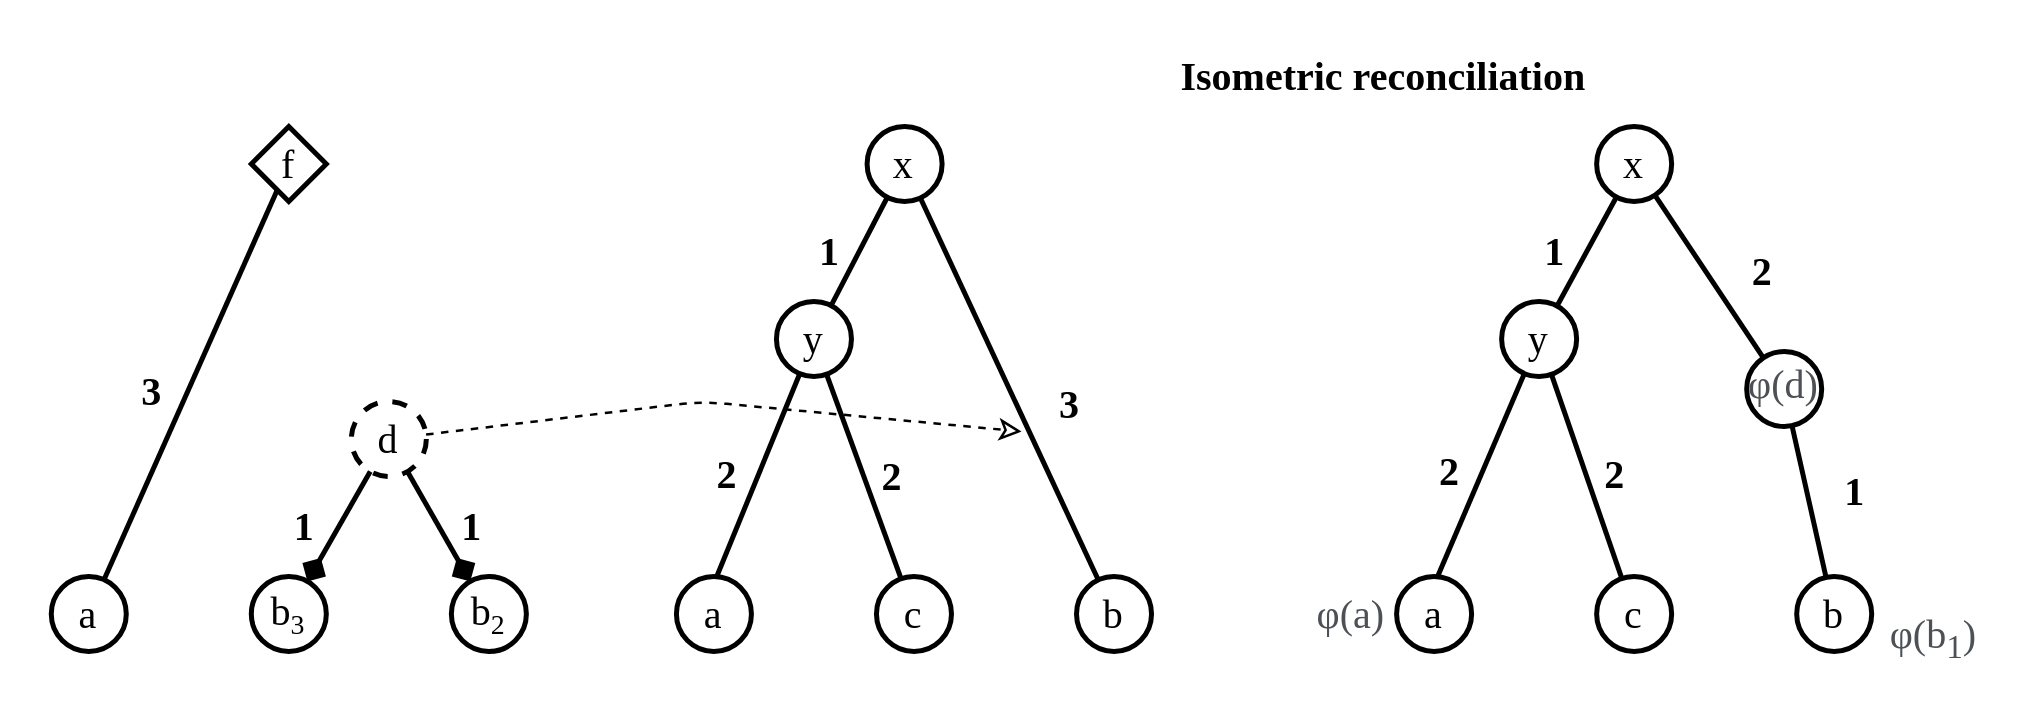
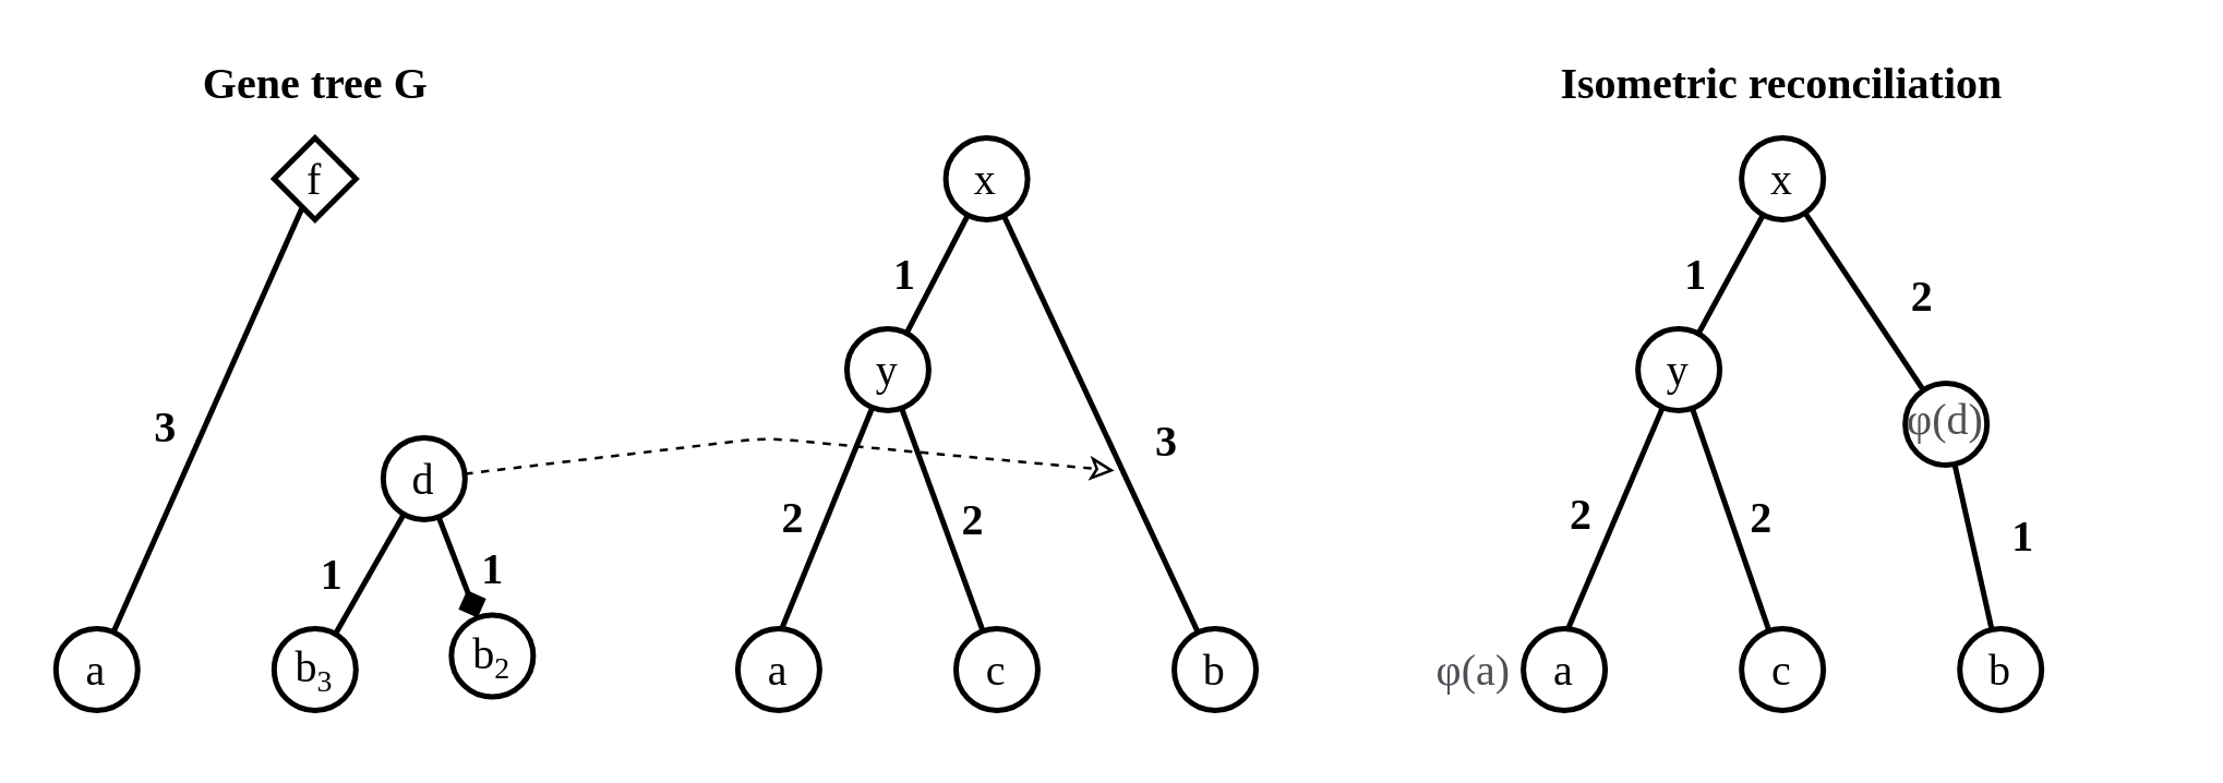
  <mxCell id="0" />
  <mxCell id="1" parent="0" />
  <mxCell id="2" value="1" style="endArrow=none;html=1;strokeWidth=2;fontSize=16;fontFamily=Times New Roman;fontStyle=1" edge="1" parent="1" source="15" target="18"><mxGeometry x="0.246" y="-11" width="50" height="50" relative="1" as="geometry"><mxPoint x="350.617" y="79.345" as="sourcePoint" /><mxPoint x="330" y="140" as="targetPoint" /><mxPoint as="offset" /></mxGeometry></mxCell>
  <mxCell id="3" value="3" style="endArrow=none;html=1;strokeWidth=2;fontSize=16;fontFamily=Times New Roman;fontStyle=1" edge="1" parent="1" source="8" target="4"><mxGeometry x="0.097" y="-13" width="50" height="50" relative="1" as="geometry"><mxPoint x="90" y="60" as="sourcePoint" /><mxPoint x="30" y="235.65" as="targetPoint" /><mxPoint as="offset" /></mxGeometry></mxCell>
  <mxCell id="4" value="&lt;font&gt;a&lt;/font&gt;" style="ellipse;whiteSpace=wrap;html=1;aspect=fixed;strokeWidth=2;fontSize=16;fontFamily=Times New Roman;" parent="1" vertex="1"><mxGeometry x="20" y="230" width="30" height="30" as="geometry" /></mxCell>
  <mxCell id="5" value="&lt;p class=&quot;MsoNormal&quot;&gt;&lt;span style=&quot;&quot;&gt;b&lt;span style=&quot;font-size: 13.333px&quot;&gt;&lt;sub&gt;3&lt;/sub&gt;&lt;/span&gt;&lt;/span&gt;&lt;/p&gt;" style="ellipse;whiteSpace=wrap;html=1;aspect=fixed;strokeWidth=2;fontSize=16;fontFamily=Times New Roman;" parent="1" vertex="1"><mxGeometry x="100" y="230" width="30" height="30" as="geometry" /></mxCell>
- <mxCell id="6" value="&lt;p class=&quot;MsoNormal&quot;&gt;&lt;span style=&quot;&quot;&gt;b&lt;span style=&quot;font-size: 13.333px&quot;&gt;&lt;sub&gt;2&lt;/sub&gt;&lt;/span&gt;&lt;/span&gt;&lt;/p&gt;" style="ellipse;whiteSpace=wrap;html=1;aspect=fixed;strokeWidth=2;fontSize=16;fontFamily=Times New Roman;" parent="1" vertex="1"><mxGeometry x="180" y="230" width="30" height="30" as="geometry" /></mxCell>
- <mxCell id="7" value="&lt;font style=&quot;font-size: 16px;&quot;&gt;d&lt;/font&gt;" style="ellipse;whiteSpace=wrap;html=1;aspect=fixed;strokeWidth=2;fontSize=16;fontFamily=Times New Roman;dashed=1;" parent="1" vertex="1"><mxGeometry x="140" y="160" width="30" height="30" as="geometry" /></mxCell>
+ <mxCell id="6" value="&lt;p class=&quot;MsoNormal&quot;&gt;&lt;span style=&quot;&quot;&gt;b&lt;span style=&quot;font-size: 13.333px&quot;&gt;&lt;sub&gt;2&lt;/sub&gt;&lt;/span&gt;&lt;/span&gt;&lt;/p&gt;" style="ellipse;whiteSpace=wrap;html=1;aspect=fixed;strokeWidth=2;fontSize=16;fontFamily=Times New Roman;" parent="1" vertex="1"><mxGeometry x="165" y="225" width="30" height="30" as="geometry" /></mxCell>
+ <mxCell id="7" value="&lt;font style=&quot;font-size: 16px;&quot;&gt;d&lt;/font&gt;" style="ellipse;whiteSpace=wrap;html=1;aspect=fixed;strokeWidth=2;fontSize=16;fontFamily=Times New Roman;" parent="1" vertex="1"><mxGeometry x="140" y="160" width="30" height="30" as="geometry" /></mxCell>
  <mxCell id="8" value="&lt;font style=&quot;font-size: 16px&quot;&gt;f&lt;/font&gt;" style="rhombus;whiteSpace=wrap;html=1;aspect=fixed;strokeWidth=2;fontSize=16;fontFamily=Times New Roman;" parent="1" vertex="1"><mxGeometry x="100" y="50" width="30" height="30" as="geometry" /></mxCell>
  <mxCell id="9" value="1" style="endArrow=diamond;html=1;strokeWidth=2;fontSize=16;fontFamily=Times New Roman;fontStyle=1;" parent="1" source="7" target="6" edge="1"><mxGeometry x="0.246" y="11" width="50" height="50" relative="1" as="geometry"><mxPoint x="80" y="310" as="sourcePoint" /><mxPoint x="130" y="260" as="targetPoint" /><mxPoint as="offset" /></mxGeometry></mxCell>
- <mxCell id="10" value="" style="endArrow=diamond;html=1;strokeWidth=2;fontSize=16;fontFamily=Times New Roman;" parent="1" source="7" target="5" edge="1"><mxGeometry width="50" height="50" relative="1" as="geometry"><mxPoint x="151.708" y="158.416" as="sourcePoint" /><mxPoint x="178.292" y="211.584" as="targetPoint" /></mxGeometry></mxCell>
+ <mxCell id="10" value="" style="endArrow=none;html=1;strokeWidth=2;fontSize=16;fontFamily=Times New Roman;" parent="1" source="7" target="5" edge="1"><mxGeometry width="50" height="50" relative="1" as="geometry"><mxPoint x="151.708" y="158.416" as="sourcePoint" /><mxPoint x="178.292" y="211.584" as="targetPoint" /></mxGeometry></mxCell>
  <mxCell id="11" value="&lt;font&gt;&lt;b&gt;1&lt;/b&gt;&lt;/font&gt;" style="edgeLabel;html=1;align=center;verticalAlign=middle;resizable=0;points=[];fontSize=16;fontFamily=Times New Roman;" vertex="1" connectable="0" parent="10"><mxGeometry x="-0.382" y="-3" relative="1" as="geometry"><mxPoint x="-17.01" y="9.57" as="offset" /></mxGeometry></mxCell>
  <mxCell id="12" value="2" style="endArrow=none;html=1;strokeWidth=2;entryX=0.333;entryY=0.5;entryDx=0;entryDy=0;entryPerimeter=0;fontSize=16;fontFamily=Times New Roman;fontStyle=1" edge="1" parent="1" source="18" target="13"><mxGeometry x="-0.074" y="-12" width="50" height="50" relative="1" as="geometry"><mxPoint x="485" y="55" as="sourcePoint" /><mxPoint x="578.292" y="221.584" as="targetPoint" /><mxPoint as="offset" /></mxGeometry></mxCell>
  <mxCell id="13" value="&lt;font style=&quot;font-size: 16px;&quot;&gt;a&lt;/font&gt;" style="ellipse;whiteSpace=wrap;html=1;aspect=fixed;strokeWidth=2;fontSize=16;fontFamily=Times New Roman;" vertex="1" parent="1"><mxGeometry x="270" y="230" width="30" height="30" as="geometry" /></mxCell>
  <mxCell id="14" value="&lt;font style=&quot;font-size: 16px&quot;&gt;b&lt;/font&gt;" style="ellipse;whiteSpace=wrap;html=1;aspect=fixed;strokeWidth=2;fontSize=16;fontFamily=Times New Roman;" vertex="1" parent="1"><mxGeometry x="430" y="230" width="30" height="30" as="geometry" /></mxCell>
  <mxCell id="15" value="&lt;font style=&quot;font-size: 16px&quot;&gt;x&lt;/font&gt;" style="ellipse;whiteSpace=wrap;html=1;aspect=fixed;strokeWidth=2;fontSize=16;fontFamily=Times New Roman;" vertex="1" parent="1"><mxGeometry x="346.25" y="50" width="30" height="30" as="geometry" /></mxCell>
  <mxCell id="16" value="" style="endArrow=none;html=1;strokeWidth=2;fontSize=16;fontFamily=Times New Roman;" edge="1" parent="1" source="15" target="14"><mxGeometry width="50" height="50" relative="1" as="geometry"><mxPoint x="561.708" y="178.416" as="sourcePoint" /><mxPoint x="588.292" y="231.584" as="targetPoint" /></mxGeometry></mxCell>
  <mxCell id="17" value="&lt;b&gt;3&lt;br&gt;&lt;/b&gt;" style="edgeLabel;html=1;align=center;verticalAlign=middle;resizable=0;points=[];fontSize=16;fontFamily=Times New Roman;" vertex="1" connectable="0" parent="16"><mxGeometry x="0.216" y="-3" relative="1" as="geometry"><mxPoint x="18.48" y="-11.8" as="offset" /></mxGeometry></mxCell>
  <mxCell id="18" value="&lt;font style=&quot;font-size: 16px&quot;&gt;y&lt;/font&gt;" style="ellipse;whiteSpace=wrap;html=1;aspect=fixed;strokeWidth=2;fontSize=16;fontFamily=Times New Roman;" vertex="1" parent="1"><mxGeometry x="310" y="120" width="30" height="30" as="geometry" /></mxCell>
  <mxCell id="19" value="&lt;font style=&quot;font-size: 16px&quot;&gt;c&lt;/font&gt;" style="ellipse;whiteSpace=wrap;html=1;aspect=fixed;strokeWidth=2;fontSize=16;fontFamily=Times New Roman;" vertex="1" parent="1"><mxGeometry x="350" y="230" width="30" height="30" as="geometry" /></mxCell>
  <mxCell id="20" value="2" style="endArrow=none;html=1;strokeWidth=2;fontSize=16;fontFamily=Times New Roman;fontStyle=1" edge="1" parent="1" source="18" target="19"><mxGeometry x="0.069" y="11" width="50" height="50" relative="1" as="geometry"><mxPoint x="320.452" y="159.294" as="sourcePoint" /><mxPoint x="289.99" y="255" as="targetPoint" /><mxPoint as="offset" /></mxGeometry></mxCell>
  <mxCell id="21" value="" style="endArrow=classic;html=1;dashed=1;fontFamily=Times New Roman;fontSize=16;endFill=0;" edge="1" parent="1" source="7"><mxGeometry width="50" height="50" relative="1" as="geometry"><mxPoint x="290" y="190" as="sourcePoint" /><mxPoint x="408" y="172" as="targetPoint" /><Array as="points"><mxPoint x="280" y="160" /></Array></mxGeometry></mxCell>
  <mxCell id="22" value="1" style="endArrow=none;html=1;strokeWidth=2;fontSize=16;fontFamily=Times New Roman;fontStyle=1" edge="1" parent="1" source="26" target="29"><mxGeometry x="0.246" y="-11" width="50" height="50" relative="1" as="geometry"><mxPoint x="623.617" y="79.345" as="sourcePoint" /><mxPoint x="603" y="140" as="targetPoint" /><mxPoint as="offset" /></mxGeometry></mxCell>
  <mxCell id="23" value="2" style="endArrow=none;html=1;strokeWidth=2;entryX=0.333;entryY=0.5;entryDx=0;entryDy=0;entryPerimeter=0;fontSize=16;fontFamily=Times New Roman;fontStyle=1" edge="1" parent="1" source="29" target="24"><mxGeometry x="-0.074" y="-12" width="50" height="50" relative="1" as="geometry"><mxPoint x="758" y="55" as="sourcePoint" /><mxPoint x="851.292" y="221.584" as="targetPoint" /><mxPoint as="offset" /></mxGeometry></mxCell>
  <mxCell id="24" value="&lt;font style=&quot;font-size: 16px;&quot;&gt;a&lt;/font&gt;" style="ellipse;whiteSpace=wrap;html=1;aspect=fixed;strokeWidth=2;fontSize=16;fontFamily=Times New Roman;" vertex="1" parent="1"><mxGeometry x="558" y="230" width="30" height="30" as="geometry" /></mxCell>
  <mxCell id="25" value="&lt;font style=&quot;font-size: 16px&quot;&gt;b&lt;/font&gt;" style="ellipse;whiteSpace=wrap;html=1;aspect=fixed;strokeWidth=2;fontSize=16;fontFamily=Times New Roman;" vertex="1" parent="1"><mxGeometry x="718" y="230" width="30" height="30" as="geometry" /></mxCell>
  <mxCell id="26" value="&lt;font style=&quot;font-size: 16px&quot;&gt;x&lt;/font&gt;" style="ellipse;whiteSpace=wrap;html=1;aspect=fixed;strokeWidth=2;fontSize=16;fontFamily=Times New Roman;" vertex="1" parent="1"><mxGeometry x="638" y="50" width="30" height="30" as="geometry" /></mxCell>
  <mxCell id="27" value="" style="endArrow=none;html=1;strokeWidth=2;fontSize=16;fontFamily=Times New Roman;" edge="1" parent="1" source="32" target="25"><mxGeometry width="50" height="50" relative="1" as="geometry"><mxPoint x="834.708" y="178.416" as="sourcePoint" /><mxPoint x="861.292" y="231.584" as="targetPoint" /></mxGeometry></mxCell>
  <mxCell id="28" value="&lt;b&gt;1&lt;br&gt;&lt;/b&gt;" style="edgeLabel;html=1;align=center;verticalAlign=middle;resizable=0;points=[];fontSize=16;fontFamily=Times New Roman;" vertex="1" connectable="0" parent="27"><mxGeometry x="0.216" y="-3" relative="1" as="geometry"><mxPoint x="18.48" y="-11.8" as="offset" /></mxGeometry></mxCell>
  <mxCell id="29" value="&lt;font style=&quot;font-size: 16px&quot;&gt;y&lt;/font&gt;" style="ellipse;whiteSpace=wrap;html=1;aspect=fixed;strokeWidth=2;fontSize=16;fontFamily=Times New Roman;" vertex="1" parent="1"><mxGeometry x="600" y="120" width="30" height="30" as="geometry" /></mxCell>
  <mxCell id="30" value="&lt;font style=&quot;font-size: 16px&quot;&gt;c&lt;/font&gt;" style="ellipse;whiteSpace=wrap;html=1;aspect=fixed;strokeWidth=2;fontSize=16;fontFamily=Times New Roman;" vertex="1" parent="1"><mxGeometry x="638" y="230" width="30" height="30" as="geometry" /></mxCell>
  <mxCell id="31" value="2" style="endArrow=none;html=1;strokeWidth=2;fontSize=16;fontFamily=Times New Roman;fontStyle=1" edge="1" parent="1" source="29" target="30"><mxGeometry x="0.069" y="11" width="50" height="50" relative="1" as="geometry"><mxPoint x="593.452" y="159.294" as="sourcePoint" /><mxPoint x="562.99" y="255" as="targetPoint" /><mxPoint as="offset" /></mxGeometry></mxCell>
  <mxCell id="32" value="" style="ellipse;whiteSpace=wrap;html=1;aspect=fixed;strokeWidth=2;fontSize=16;fontFamily=Times New Roman;" vertex="1" parent="1"><mxGeometry x="698" y="140" width="30" height="30" as="geometry" /></mxCell>
  <mxCell id="33" value="" style="endArrow=none;html=1;strokeWidth=2;fontSize=16;fontFamily=Times New Roman;" edge="1" parent="1" source="26" target="32"><mxGeometry width="50" height="50" relative="1" as="geometry"><mxPoint x="631.947" y="79.471" as="sourcePoint" /><mxPoint x="673.985" y="230.547" as="targetPoint" /></mxGeometry></mxCell>
  <mxCell id="34" value="&lt;b&gt;2&lt;br&gt;&lt;/b&gt;" style="edgeLabel;html=1;align=center;verticalAlign=middle;resizable=0;points=[];fontSize=16;fontFamily=Times New Roman;" vertex="1" connectable="0" parent="33"><mxGeometry x="0.216" y="-3" relative="1" as="geometry"><mxPoint x="18.48" y="-11.8" as="offset" /></mxGeometry></mxCell>
  <mxCell id="35" value="&lt;span style=&quot;color: rgb(77, 81, 86); text-align: left;&quot;&gt;&lt;font style=&quot;font-size: 16px&quot;&gt;φ(d)&lt;/font&gt;&lt;/span&gt;" style="text;html=1;strokeColor=none;fillColor=none;align=center;verticalAlign=middle;whiteSpace=wrap;rounded=0;fontFamily=Times New Roman;fontSize=16;labelBorderColor=none;labelBackgroundColor=none;" vertex="1" parent="1"><mxGeometry x="693" y="143" width="40" height="20" as="geometry" /></mxCell>
  <mxCell id="36" value="&lt;span style=&quot;color: rgb(77 , 81 , 86) ; text-align: left ; background-color: rgb(255 , 255 , 255)&quot;&gt;&lt;font style=&quot;font-size: 16px&quot;&gt;φ(a)&lt;/font&gt;&lt;/span&gt;" style="text;html=1;strokeColor=none;fillColor=none;align=center;verticalAlign=middle;whiteSpace=wrap;rounded=0;fontFamily=Times New Roman;fontSize=16;" vertex="1" parent="1"><mxGeometry x="520" y="235" width="40" height="20" as="geometry" /></mxCell>
- <mxCell id="37" value="&lt;span style=&quot;color: rgb(77 , 81 , 86) ; text-align: left ; background-color: rgb(255 , 255 , 255)&quot;&gt;φ(b&lt;sub&gt;1&lt;/sub&gt;)&lt;/span&gt;" style="text;html=1;strokeColor=none;fillColor=none;align=center;verticalAlign=middle;whiteSpace=wrap;rounded=0;fontFamily=Times New Roman;fontSize=16;" vertex="1" parent="1"><mxGeometry x="753" y="245" width="40" height="20" as="geometry" /></mxCell>
- <mxCell id="39" value="&lt;b&gt;Isometric reconciliation&lt;/b&gt;" style="text;html=1;strokeColor=none;fillColor=none;align=center;verticalAlign=middle;whiteSpace=wrap;rounded=0;labelBackgroundColor=none;fontFamily=Times New Roman;fontSize=16;" vertex="1" parent="1"><mxGeometry x="464.25" y="20" width="177.5" height="20" as="geometry" /></mxCell>
+ <mxCell id="38" value="&lt;b&gt;Gene tree G&lt;/b&gt;" style="text;html=1;strokeColor=none;fillColor=none;align=center;verticalAlign=middle;whiteSpace=wrap;rounded=0;labelBackgroundColor=none;fontFamily=Times New Roman;fontSize=16;" vertex="1" parent="1"><mxGeometry x="67.5" y="20" width="95" height="20" as="geometry" /></mxCell>
+ <mxCell id="39" value="&lt;b&gt;Isometric reconciliation&lt;/b&gt;" style="text;html=1;strokeColor=none;fillColor=none;align=center;verticalAlign=middle;whiteSpace=wrap;rounded=0;labelBackgroundColor=none;fontFamily=Times New Roman;fontSize=16;" vertex="1" parent="1"><mxGeometry x="564.25" y="20" width="177.5" height="20" as="geometry" /></mxCell>
